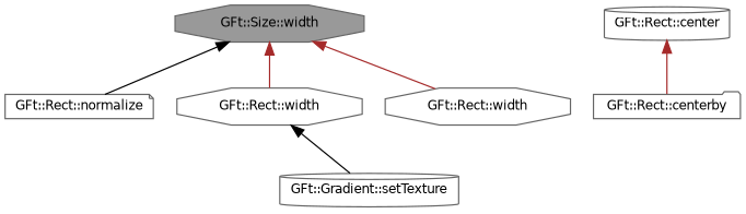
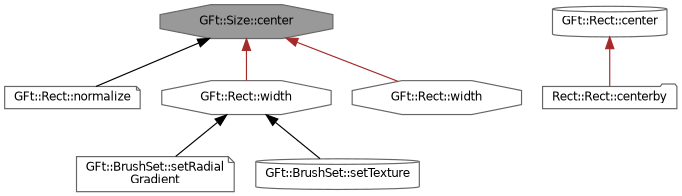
  digraph {
    rankdir=TB
    node [color=grey40 fillcolor=white fontname=Helvetica fontsize=10 shape=octagon style=filled]
    edge [color=black dir=back fontname=Helvetica fontsize=10 labelfontname=Helvetica labelfontsize=10 style=solid]
-   n1 [color=gray40 fillcolor=grey60 fontcolor=black height=0.2 label="GFt::Size::width" width=0.4]
+   n1 [color=gray40 fillcolor=grey60 fontcolor=black height=0.2 label="GFt::Size::center" width=0.4]
    n2 [height=0.2 label="GFt::Rect::normalize" shape=note width=0.4]
    n3 [height=0.2 label="GFt::Rect::width" width=0.4]
    n4 [height=0.2 label="GFt::Rect::width" width=0.4]
    n5 [height=0.2 label="GFt::Rect::center" shape=cylinder width=0.4]
-   n6 [height=0.2 label="GFt::Rect::centerby" shape=folder width=0.4]
-   n8 [height=0.2 label="GFt::Gradient::setTexture" shape=cylinder width=0.4]
+   n6 [height=0.2 label="Rect::Rect::centerby" shape=folder width=0.4]
+   n7 [height=0.2 label="GFt::BrushSet::setRadial\lGradient" shape=note width=0.4]
+   n8 [height=0.2 label="GFt::BrushSet::setTexture" shape=cylinder width=0.4]
    n1 -> n2
    n1 -> n3 [color=brown]
    n1 -> n4 [color=brown]
+   n3 -> n7
    n3 -> n8
    n5 -> n6 [color=brown]
  }
